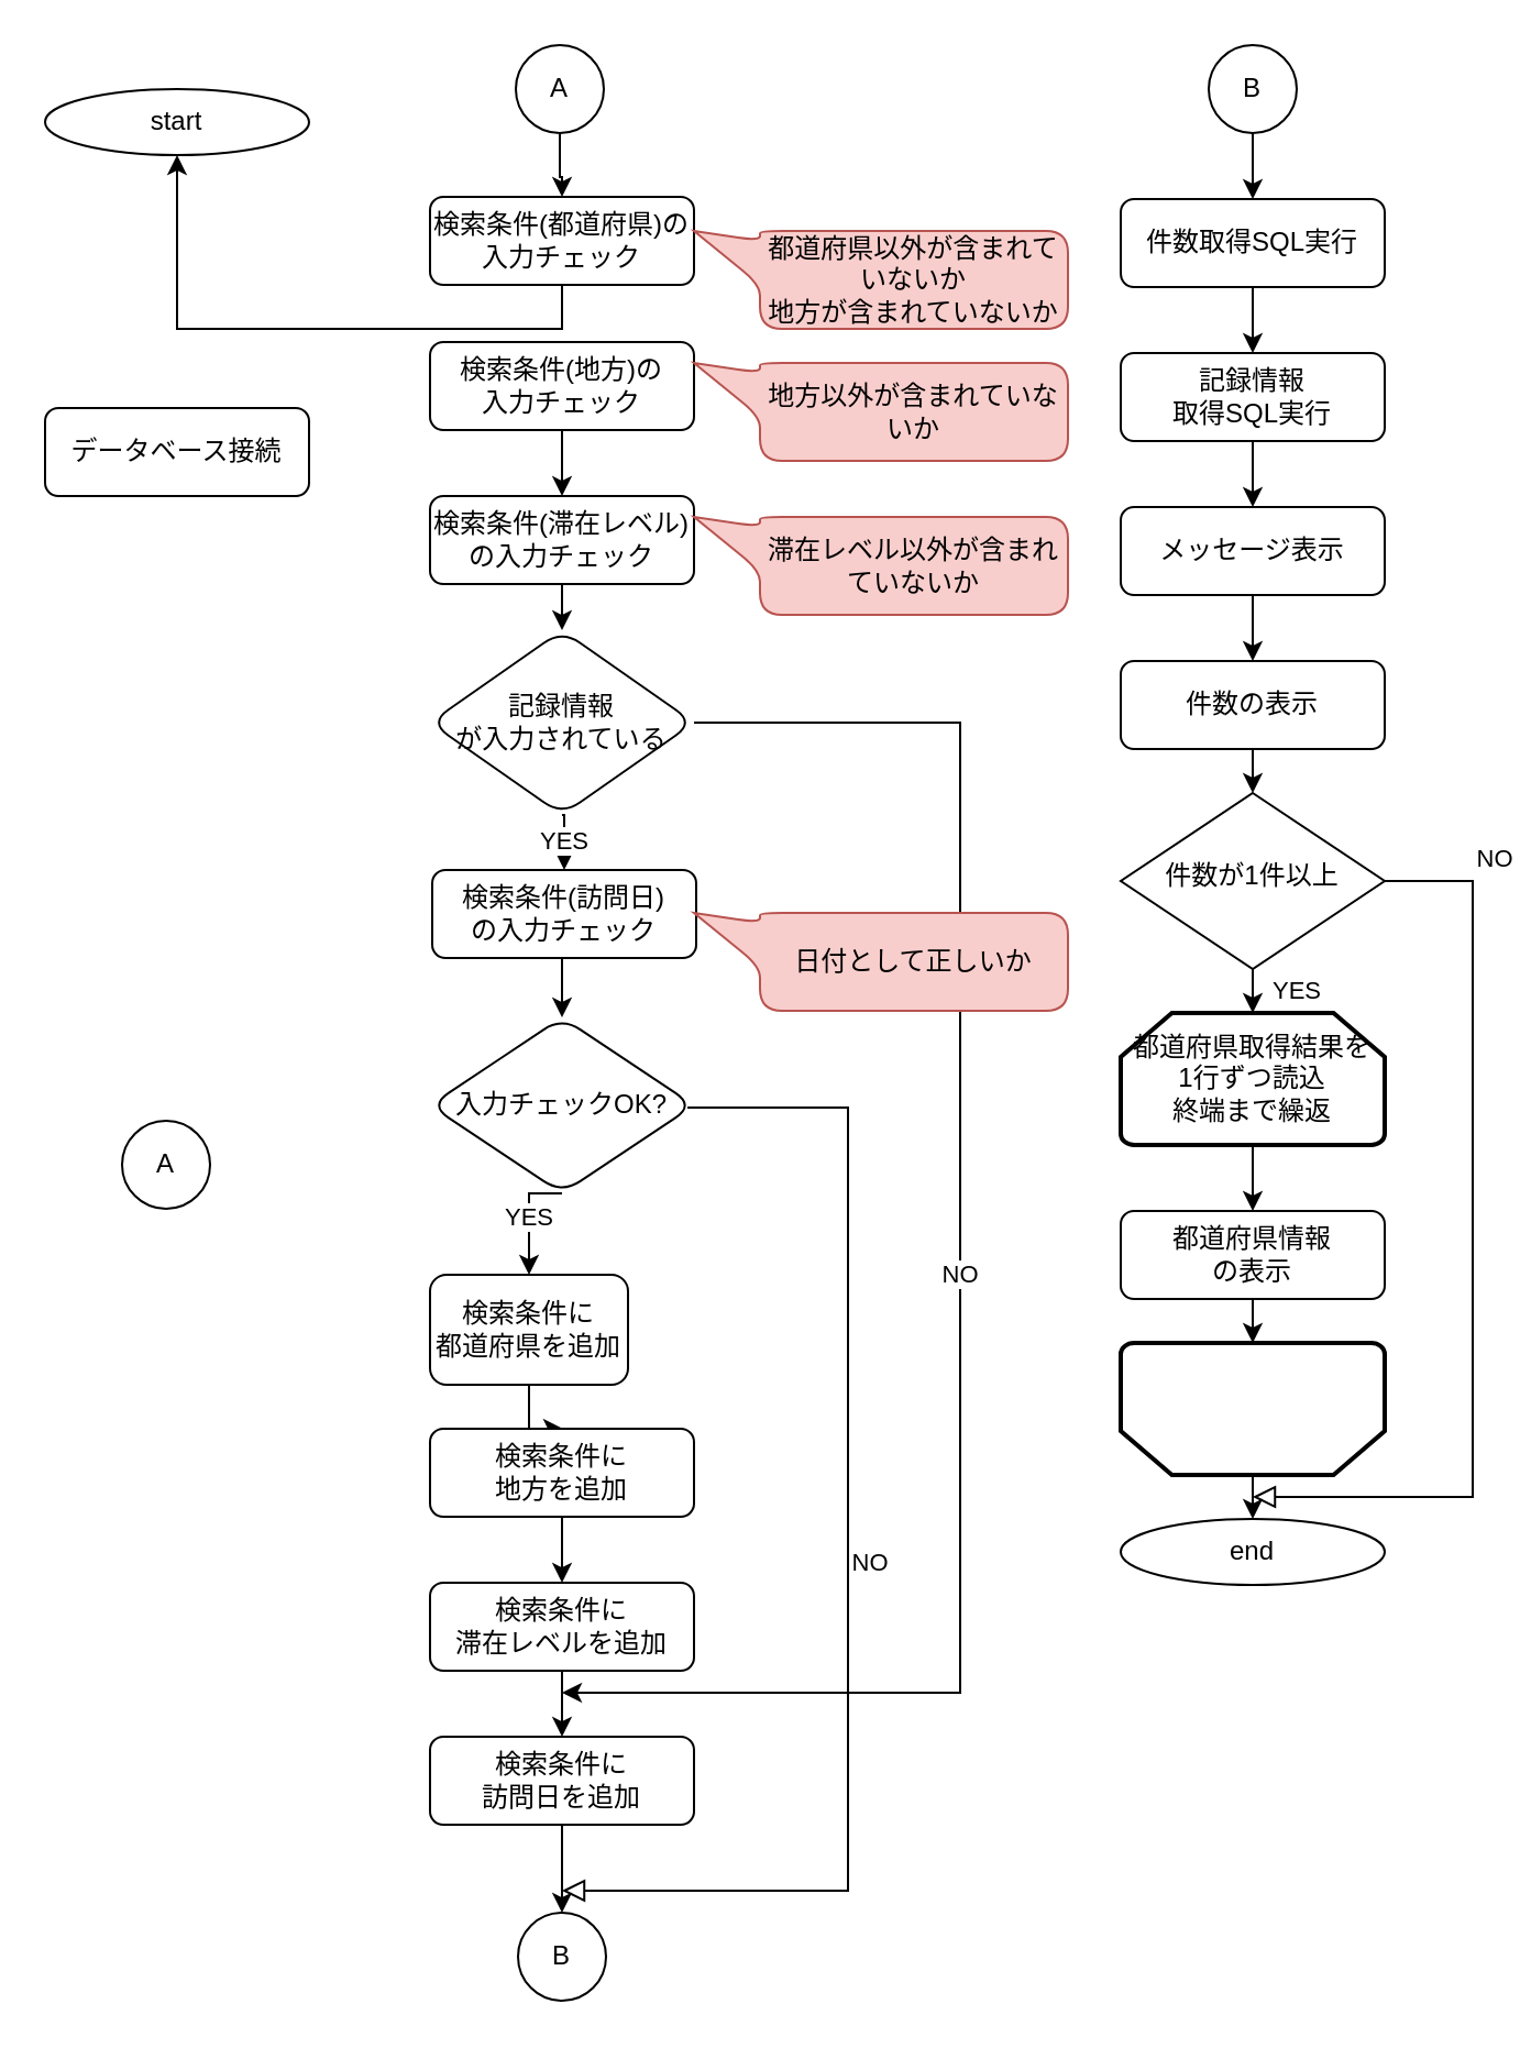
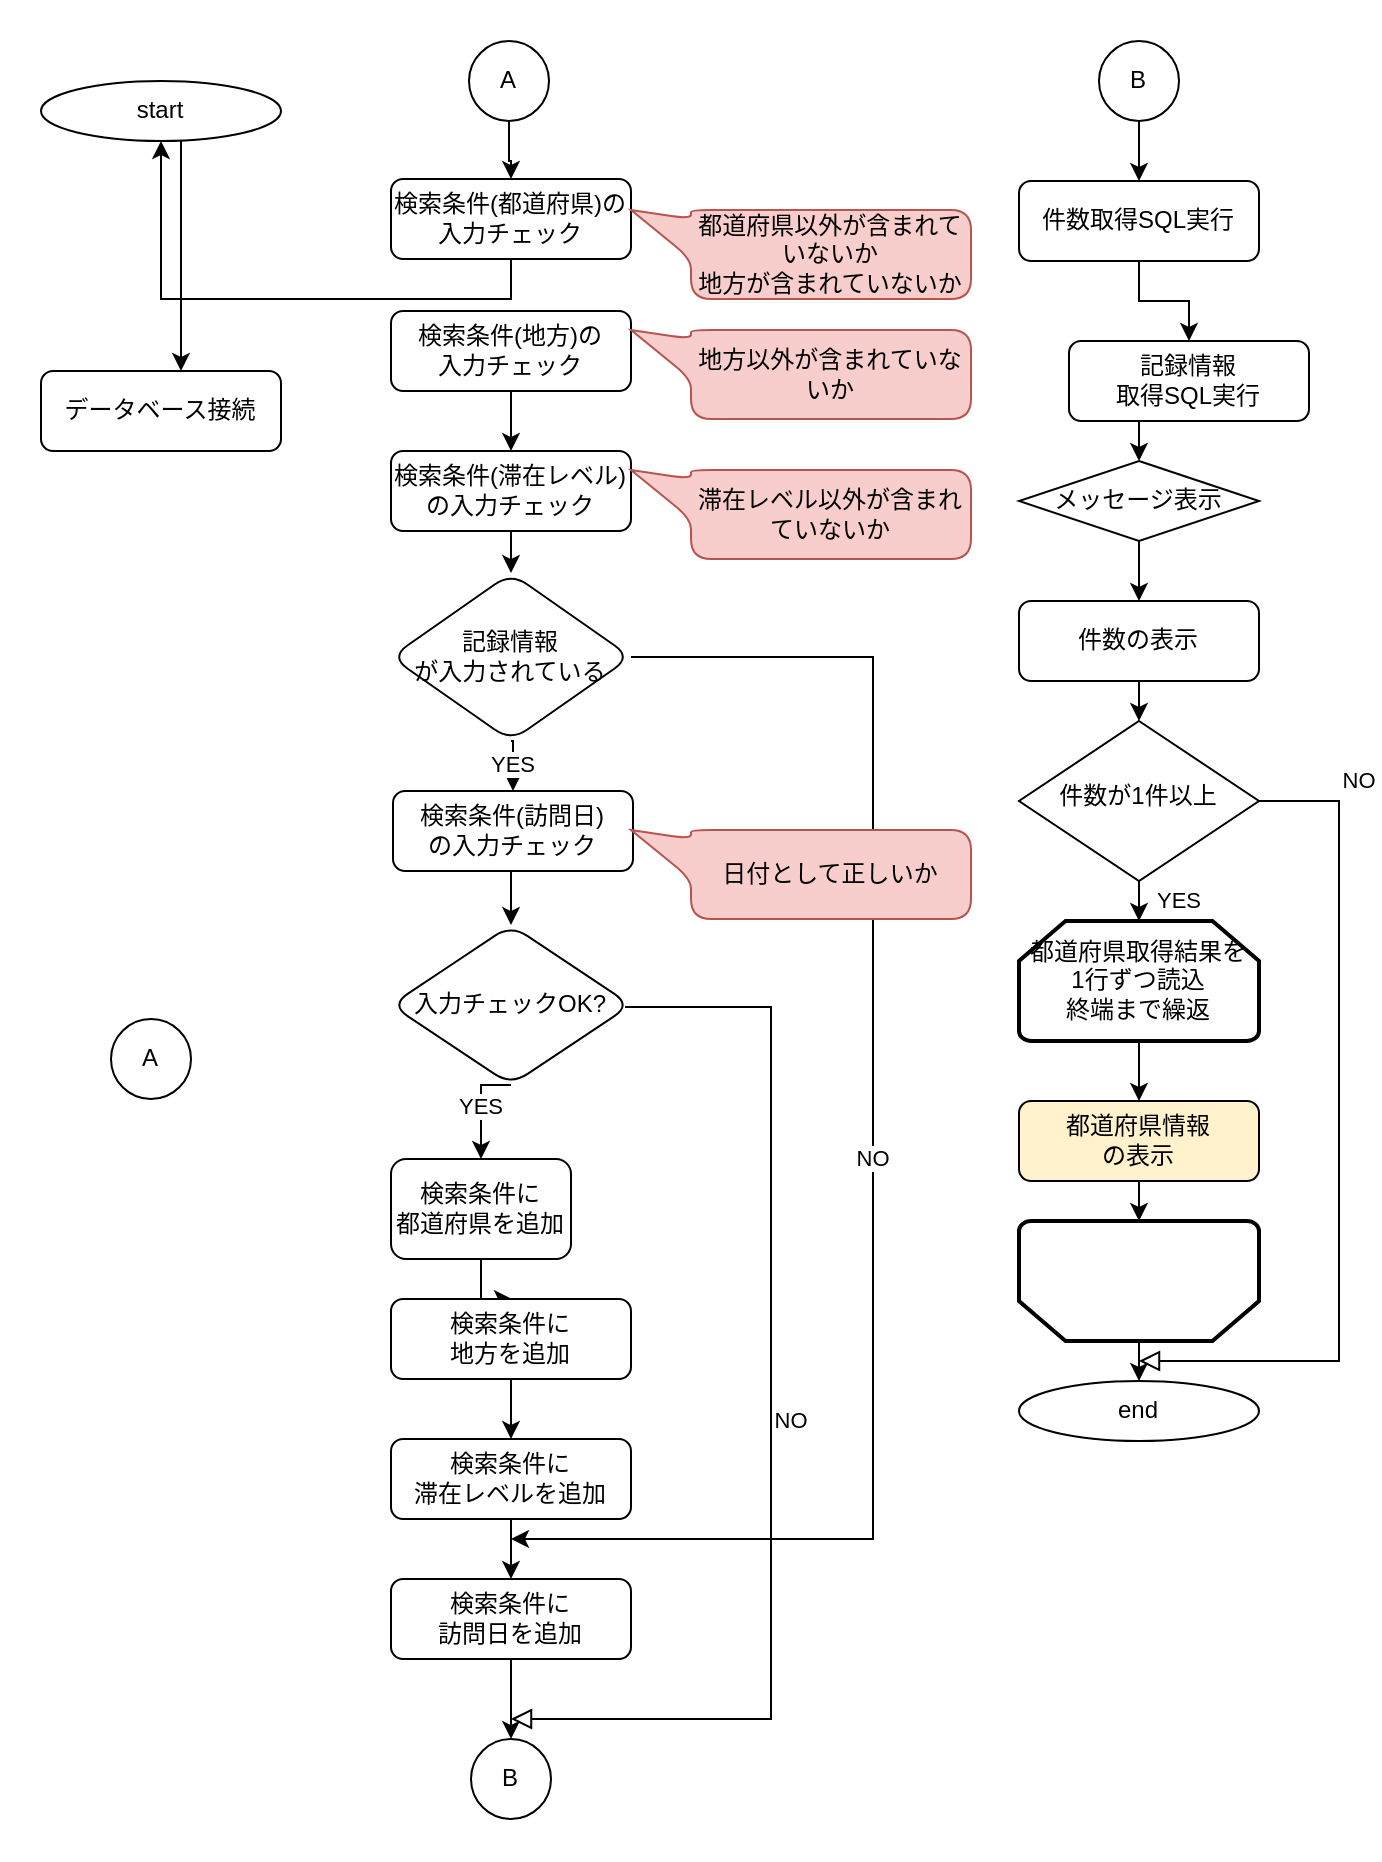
  <mxCell id="0" />
  <mxCell id="1" parent="0" />
  <mxCell id="2" value="データベース接続" style="rounded=1;whiteSpace=wrap;html=1;fontSize=12;glass=0;strokeWidth=1;shadow=0;" parent="1" vertex="1"><mxGeometry x="20" y="185" width="120" height="40" as="geometry" /></mxCell>
  <mxCell id="3" value="NO" style="edgeStyle=orthogonalEdgeStyle;rounded=0;html=1;jettySize=auto;orthogonalLoop=1;fontSize=11;endArrow=block;endFill=0;endSize=8;strokeWidth=1;shadow=0;labelBackgroundColor=none;" parent="1" edge="1"><mxGeometry y="10" relative="1" as="geometry"><mxPoint as="offset" /><mxPoint x="255" y="859" as="targetPoint" /><Array as="points"><mxPoint x="385" y="503" /></Array><mxPoint x="312" y="503" as="sourcePoint" /></mxGeometry></mxCell>
  <mxCell id="4" value="" style="edgeStyle=orthogonalEdgeStyle;rounded=0;orthogonalLoop=1;jettySize=auto;html=1;" parent="1" source="5" edge="1"><mxGeometry relative="1" as="geometry"><mxPoint x="255" y="649" as="targetPoint" /></mxGeometry></mxCell>
  <mxCell id="5" value="検索条件に&lt;br&gt;都道府県を追加" style="rounded=1;whiteSpace=wrap;html=1;fontSize=12;glass=0;strokeWidth=1;shadow=0;" parent="1" vertex="1"><mxGeometry x="195" y="579" width="90" height="50" as="geometry" /></mxCell>
+ <mxCell id="6" value="" style="edgeStyle=orthogonalEdgeStyle;rounded=0;orthogonalLoop=1;jettySize=auto;html=1;" parent="1" source="7" target="2" edge="1"><mxGeometry relative="1" as="geometry"><Array as="points"><mxPoint x="90" y="90" /><mxPoint x="90" y="90" /></Array></mxGeometry></mxCell>
  <mxCell id="7" value="start" style="ellipse;whiteSpace=wrap;html=1;" parent="1" vertex="1"><mxGeometry x="20" y="40" width="120" height="30" as="geometry" /></mxCell>
  <mxCell id="8" style="edgeStyle=orthogonalEdgeStyle;rounded=0;orthogonalLoop=1;jettySize=auto;html=1;exitX=0.5;exitY=1;exitDx=0;exitDy=0;entryX=0.5;entryY=0;entryDx=0;entryDy=0;" parent="1" source="9" target="11" edge="1"><mxGeometry relative="1" as="geometry" /></mxCell>
  <mxCell id="9" value="検索条件に&lt;br&gt;滞在レベルを追加" style="whiteSpace=wrap;html=1;rounded=1;glass=0;strokeWidth=1;shadow=0;" parent="1" vertex="1"><mxGeometry x="195" y="719" width="120" height="40" as="geometry" /></mxCell>
  <mxCell id="10" value="" style="edgeStyle=orthogonalEdgeStyle;rounded=0;orthogonalLoop=1;jettySize=auto;html=1;" parent="1" source="11" target="12" edge="1"><mxGeometry relative="1" as="geometry" /></mxCell>
  <mxCell id="11" value="検索条件に&lt;br&gt;訪問日を追加" style="whiteSpace=wrap;html=1;rounded=1;glass=0;strokeWidth=1;shadow=0;" parent="1" vertex="1"><mxGeometry x="195" y="789" width="120" height="40" as="geometry" /></mxCell>
  <mxCell id="12" value="B" style="ellipse;whiteSpace=wrap;html=1;rounded=1;glass=0;strokeWidth=1;shadow=0;" parent="1" vertex="1"><mxGeometry x="235" y="869" width="40" height="40" as="geometry" /></mxCell>
  <mxCell id="13" style="edgeStyle=orthogonalEdgeStyle;rounded=0;orthogonalLoop=1;jettySize=auto;html=1;exitX=0.5;exitY=1;exitDx=0;exitDy=0;entryX=0.5;entryY=0;entryDx=0;entryDy=0;" edge="1" parent="1" source="14" target="51"><mxGeometry relative="1" as="geometry" /></mxCell>
  <mxCell id="14" value="B" style="ellipse;whiteSpace=wrap;html=1;rounded=1;glass=0;strokeWidth=1;shadow=0;" parent="1" vertex="1"><mxGeometry x="549" y="20" width="40" height="40" as="geometry" /></mxCell>
- <mxCell id="15" value="都道府県情報&lt;br&gt;の表示" style="rounded=1;whiteSpace=wrap;html=1;fontSize=12;glass=0;strokeWidth=1;shadow=0;" parent="1" vertex="1"><mxGeometry x="509" y="550" width="120" height="40" as="geometry" /></mxCell>
+ <mxCell id="15" value="都道府県情報&lt;br&gt;の表示" style="rounded=1;whiteSpace=wrap;html=1;fontSize=12;glass=0;strokeWidth=1;shadow=0;fillColor=#fff2cc;" parent="1" vertex="1"><mxGeometry x="509" y="550" width="120" height="40" as="geometry" /></mxCell>
  <mxCell id="16" value="件数が1件以上" style="rhombus;whiteSpace=wrap;html=1;shadow=0;fontFamily=Helvetica;fontSize=12;align=center;strokeWidth=1;spacing=6;spacingTop=-4;" parent="1" vertex="1"><mxGeometry x="509" y="360" width="120" height="80" as="geometry" /></mxCell>
  <mxCell id="17" style="edgeStyle=orthogonalEdgeStyle;rounded=0;orthogonalLoop=1;jettySize=auto;html=1;exitX=0.5;exitY=1;exitDx=0;exitDy=0;exitPerimeter=0;entryX=0.5;entryY=0;entryDx=0;entryDy=0;" parent="1" source="18" target="15" edge="1"><mxGeometry relative="1" as="geometry" /></mxCell>
  <mxCell id="18" value="都道府県取得結果を&lt;br&gt;1行ずつ読込&lt;br&gt;終端まで繰返" style="strokeWidth=2;html=1;shape=mxgraph.flowchart.loop_limit;whiteSpace=wrap;" parent="1" vertex="1"><mxGeometry x="509" y="460" width="120" height="60" as="geometry" /></mxCell>
  <mxCell id="19" style="edgeStyle=orthogonalEdgeStyle;rounded=0;orthogonalLoop=1;jettySize=auto;html=1;exitX=0.5;exitY=0;exitDx=0;exitDy=0;exitPerimeter=0;entryX=0.5;entryY=0;entryDx=0;entryDy=0;" parent="1" source="20" target="23" edge="1"><mxGeometry relative="1" as="geometry" /></mxCell>
  <mxCell id="20" value="" style="strokeWidth=2;html=1;shape=mxgraph.flowchart.loop_limit;whiteSpace=wrap;rotation=-180;" parent="1" vertex="1"><mxGeometry x="509" y="610" width="120" height="60" as="geometry" /></mxCell>
  <mxCell id="21" style="edgeStyle=orthogonalEdgeStyle;rounded=0;orthogonalLoop=1;jettySize=auto;html=1;exitX=0.5;exitY=1;exitDx=0;exitDy=0;entryX=0.5;entryY=0;entryDx=0;entryDy=0;" parent="1" source="22" target="16" edge="1"><mxGeometry relative="1" as="geometry" /></mxCell>
  <mxCell id="22" value="件数の表示" style="rounded=1;whiteSpace=wrap;html=1;fontSize=12;glass=0;strokeWidth=1;shadow=0;" parent="1" vertex="1"><mxGeometry x="509" y="300" width="120" height="40" as="geometry" /></mxCell>
  <mxCell id="23" value="end" style="ellipse;whiteSpace=wrap;html=1;" parent="1" vertex="1"><mxGeometry x="509" y="690" width="120" height="30" as="geometry" /></mxCell>
  <mxCell id="24" style="edgeStyle=orthogonalEdgeStyle;rounded=0;orthogonalLoop=1;jettySize=auto;html=1;exitX=0.5;exitY=1;exitDx=0;exitDy=0;entryX=0.5;entryY=1;entryDx=0;entryDy=0;entryPerimeter=0;" parent="1" source="15" target="20" edge="1"><mxGeometry relative="1" as="geometry" /></mxCell>
  <mxCell id="25" value="NO" style="edgeStyle=orthogonalEdgeStyle;rounded=0;html=1;jettySize=auto;orthogonalLoop=1;fontSize=11;endArrow=block;endFill=0;endSize=8;strokeWidth=1;shadow=0;labelBackgroundColor=none;" parent="1" edge="1"><mxGeometry x="-0.809" y="14" relative="1" as="geometry"><mxPoint x="-4" y="-10" as="offset" /><mxPoint x="569" y="680" as="targetPoint" /><Array as="points"><mxPoint x="669" y="400" /></Array><mxPoint x="629" y="400" as="sourcePoint" /></mxGeometry></mxCell>
  <mxCell id="26" value="YES" style="edgeStyle=orthogonalEdgeStyle;rounded=0;orthogonalLoop=1;jettySize=auto;html=1;exitX=0.5;exitY=1;exitDx=0;exitDy=0;entryX=0.5;entryY=0;entryDx=0;entryDy=0;entryPerimeter=0;" parent="1" source="16" target="18" edge="1"><mxGeometry y="20" relative="1" as="geometry"><mxPoint as="offset" /></mxGeometry></mxCell>
  <mxCell id="27" style="edgeStyle=orthogonalEdgeStyle;rounded=0;orthogonalLoop=1;jettySize=auto;html=1;exitX=0.5;exitY=1;exitDx=0;exitDy=0;" parent="1" source="28" target="7" edge="1"><mxGeometry relative="1" as="geometry" /></mxCell>
  <mxCell id="28" value="検索条件(都道府県)の&lt;br&gt;入力チェック" style="rounded=1;whiteSpace=wrap;html=1;fontSize=12;glass=0;strokeWidth=1;shadow=0;" parent="1" vertex="1"><mxGeometry x="195" y="89" width="120" height="40" as="geometry" /></mxCell>
  <mxCell id="29" style="edgeStyle=orthogonalEdgeStyle;rounded=0;orthogonalLoop=1;jettySize=auto;html=1;exitX=0.5;exitY=1;exitDx=0;exitDy=0;entryX=0.5;entryY=0;entryDx=0;entryDy=0;" parent="1" source="30" target="32" edge="1"><mxGeometry relative="1" as="geometry" /></mxCell>
  <mxCell id="30" value="検索条件(地方)の&lt;br&gt;入力チェック" style="rounded=1;whiteSpace=wrap;html=1;fontSize=12;glass=0;strokeWidth=1;shadow=0;" parent="1" vertex="1"><mxGeometry x="195" y="155" width="120" height="40" as="geometry" /></mxCell>
  <mxCell id="31" style="edgeStyle=orthogonalEdgeStyle;rounded=0;orthogonalLoop=1;jettySize=auto;html=1;exitX=0.5;exitY=1;exitDx=0;exitDy=0;entryX=0.5;entryY=0;entryDx=0;entryDy=0;" parent="1" source="32" target="43" edge="1"><mxGeometry relative="1" as="geometry" /></mxCell>
  <mxCell id="32" value="検索条件(滞在レベル)の入力チェック" style="rounded=1;whiteSpace=wrap;html=1;fontSize=12;glass=0;strokeWidth=1;shadow=0;" parent="1" vertex="1"><mxGeometry x="195" y="225" width="120" height="40" as="geometry" /></mxCell>
  <mxCell id="33" value="入力チェックOK?" style="rhombus;whiteSpace=wrap;html=1;rounded=1;glass=0;strokeWidth=1;shadow=0;" parent="1" vertex="1"><mxGeometry x="195" y="462" width="120" height="80" as="geometry" /></mxCell>
  <mxCell id="34" style="edgeStyle=orthogonalEdgeStyle;rounded=0;orthogonalLoop=1;jettySize=auto;html=1;exitX=0.5;exitY=1;exitDx=0;exitDy=0;entryX=0.5;entryY=0;entryDx=0;entryDy=0;" parent="1" source="35" target="33" edge="1"><mxGeometry relative="1" as="geometry" /></mxCell>
  <mxCell id="35" value="検索条件(訪問日)&lt;br&gt;の入力チェック" style="rounded=1;whiteSpace=wrap;html=1;fontSize=12;glass=0;strokeWidth=1;shadow=0;" parent="1" vertex="1"><mxGeometry x="196" y="395" width="120" height="40" as="geometry" /></mxCell>
  <mxCell id="36" value="" style="edgeStyle=orthogonalEdgeStyle;rounded=0;orthogonalLoop=1;jettySize=auto;html=1;" parent="1" source="37" edge="1"><mxGeometry relative="1" as="geometry"><mxPoint x="255" y="719" as="targetPoint" /></mxGeometry></mxCell>
  <mxCell id="37" value="検索条件に&lt;br&gt;地方を追加" style="rounded=1;whiteSpace=wrap;html=1;fontSize=12;glass=0;strokeWidth=1;shadow=0;" parent="1" vertex="1"><mxGeometry x="195" y="649" width="120" height="40" as="geometry" /></mxCell>
  <mxCell id="38" style="edgeStyle=orthogonalEdgeStyle;rounded=0;orthogonalLoop=1;jettySize=auto;html=1;exitX=0.5;exitY=1;exitDx=0;exitDy=0;entryX=0.5;entryY=0;entryDx=0;entryDy=0;" parent="1" source="39" target="22" edge="1"><mxGeometry relative="1" as="geometry" /></mxCell>
- <mxCell id="39" value="メッセージ表示" style="rounded=1;whiteSpace=wrap;html=1;fontSize=12;glass=0;strokeWidth=1;shadow=0;" parent="1" vertex="1"><mxGeometry x="509" y="230" width="120" height="40" as="geometry" /></mxCell>
+ <mxCell id="39" value="メッセージ表示" style="rhombus;whiteSpace=wrap;html=1;fontSize=12;glass=0;strokeWidth=1;shadow=0;" parent="1" vertex="1"><mxGeometry x="509" y="230" width="120" height="40" as="geometry" /></mxCell>
  <mxCell id="40" value="YES" style="edgeStyle=orthogonalEdgeStyle;rounded=0;orthogonalLoop=1;jettySize=auto;html=1;exitX=0.5;exitY=1;exitDx=0;exitDy=0;entryX=0.5;entryY=0;entryDx=0;entryDy=0;" parent="1" target="5" edge="1"><mxGeometry relative="1" as="geometry"><mxPoint x="255" y="542" as="sourcePoint" /></mxGeometry></mxCell>
  <mxCell id="41" value="YES" style="edgeStyle=orthogonalEdgeStyle;rounded=0;orthogonalLoop=1;jettySize=auto;html=1;exitX=0.5;exitY=1;exitDx=0;exitDy=0;entryX=0.5;entryY=0;entryDx=0;entryDy=0;" parent="1" source="43" target="35" edge="1"><mxGeometry relative="1" as="geometry" /></mxCell>
  <mxCell id="42" value="NO" style="edgeStyle=orthogonalEdgeStyle;rounded=0;orthogonalLoop=1;jettySize=auto;html=1;exitX=1;exitY=0.5;exitDx=0;exitDy=0;" parent="1" source="43" edge="1"><mxGeometry relative="1" as="geometry"><mxPoint x="255" y="769" as="targetPoint" /><Array as="points"><mxPoint x="436" y="328" /></Array></mxGeometry></mxCell>
  <mxCell id="43" value="記録情報&lt;br&gt;が入力されている" style="rhombus;whiteSpace=wrap;html=1;rounded=1;glass=0;strokeWidth=1;shadow=0;" parent="1" vertex="1"><mxGeometry x="195" y="286" width="120" height="84" as="geometry" /></mxCell>
  <mxCell id="44" value="地方以外が含まれていないか" style="shape=callout;whiteSpace=wrap;html=1;perimeter=calloutPerimeter;position2=0;size=30;position=0.1;fillColor=#f8cecc;strokeColor=#b85450;rounded=1;rotation=0;direction=south;" parent="1" vertex="1"><mxGeometry x="315" y="164.5" width="170" height="44.5" as="geometry" /></mxCell>
  <mxCell id="45" value="都道府県以外が含まれていないか&lt;br&gt;地方が含まれていないか" style="shape=callout;whiteSpace=wrap;html=1;perimeter=calloutPerimeter;position2=0;size=30;position=0.1;fillColor=#f8cecc;strokeColor=#b85450;rounded=1;rotation=0;direction=south;" parent="1" vertex="1"><mxGeometry x="315" y="104.5" width="170" height="44.5" as="geometry" /></mxCell>
  <mxCell id="46" value="滞在レベル以外が含まれていないか" style="shape=callout;whiteSpace=wrap;html=1;perimeter=calloutPerimeter;position2=0;size=30;position=0.1;fillColor=#f8cecc;strokeColor=#b85450;rounded=1;rotation=0;direction=south;" parent="1" vertex="1"><mxGeometry x="315" y="234.5" width="170" height="44.5" as="geometry" /></mxCell>
  <mxCell id="47" value="日付として正しいか" style="shape=callout;whiteSpace=wrap;html=1;perimeter=calloutPerimeter;position2=0;size=30;position=0.1;fillColor=#f8cecc;strokeColor=#b85450;rounded=1;rotation=0;direction=south;" parent="1" vertex="1"><mxGeometry x="315" y="414.5" width="170" height="44.5" as="geometry" /></mxCell>
  <mxCell id="48" style="edgeStyle=orthogonalEdgeStyle;rounded=0;orthogonalLoop=1;jettySize=auto;html=1;exitX=0.5;exitY=1;exitDx=0;exitDy=0;entryX=0.5;entryY=0;entryDx=0;entryDy=0;" edge="1" parent="1" source="49" target="39"><mxGeometry relative="1" as="geometry" /></mxCell>
- <mxCell id="49" value="記録情報&lt;br&gt;取得SQL実行" style="rounded=1;whiteSpace=wrap;html=1;fontSize=12;glass=0;strokeWidth=1;shadow=0;" vertex="1" parent="1"><mxGeometry x="509" y="160" width="120" height="40" as="geometry" /></mxCell>
+ <mxCell id="49" value="記録情報&lt;br&gt;取得SQL実行" style="rounded=1;whiteSpace=wrap;html=1;fontSize=12;glass=0;strokeWidth=1;shadow=0;" vertex="1" parent="1"><mxGeometry x="534" y="170" width="120" height="40" as="geometry" /></mxCell>
  <mxCell id="50" style="edgeStyle=orthogonalEdgeStyle;rounded=0;orthogonalLoop=1;jettySize=auto;html=1;exitX=0.5;exitY=1;exitDx=0;exitDy=0;entryX=0.5;entryY=0;entryDx=0;entryDy=0;" edge="1" parent="1" source="51" target="49"><mxGeometry relative="1" as="geometry" /></mxCell>
  <mxCell id="51" value="件数取得SQL実行" style="rounded=1;whiteSpace=wrap;html=1;fontSize=12;glass=0;strokeWidth=1;shadow=0;" vertex="1" parent="1"><mxGeometry x="509" y="90" width="120" height="40" as="geometry" /></mxCell>
  <mxCell id="52" style="edgeStyle=orthogonalEdgeStyle;rounded=0;orthogonalLoop=1;jettySize=auto;html=1;exitX=0.5;exitY=1;exitDx=0;exitDy=0;" edge="1" parent="1" source="53" target="28"><mxGeometry relative="1" as="geometry" /></mxCell>
  <mxCell id="53" value="A" style="ellipse;whiteSpace=wrap;html=1;rounded=1;glass=0;strokeWidth=1;shadow=0;" vertex="1" parent="1"><mxGeometry x="234" y="20" width="40" height="40" as="geometry" /></mxCell>
  <mxCell id="54" value="A" style="ellipse;whiteSpace=wrap;html=1;rounded=1;glass=0;strokeWidth=1;shadow=0;" vertex="1" parent="1"><mxGeometry x="55" y="509" width="40" height="40" as="geometry" /></mxCell>
